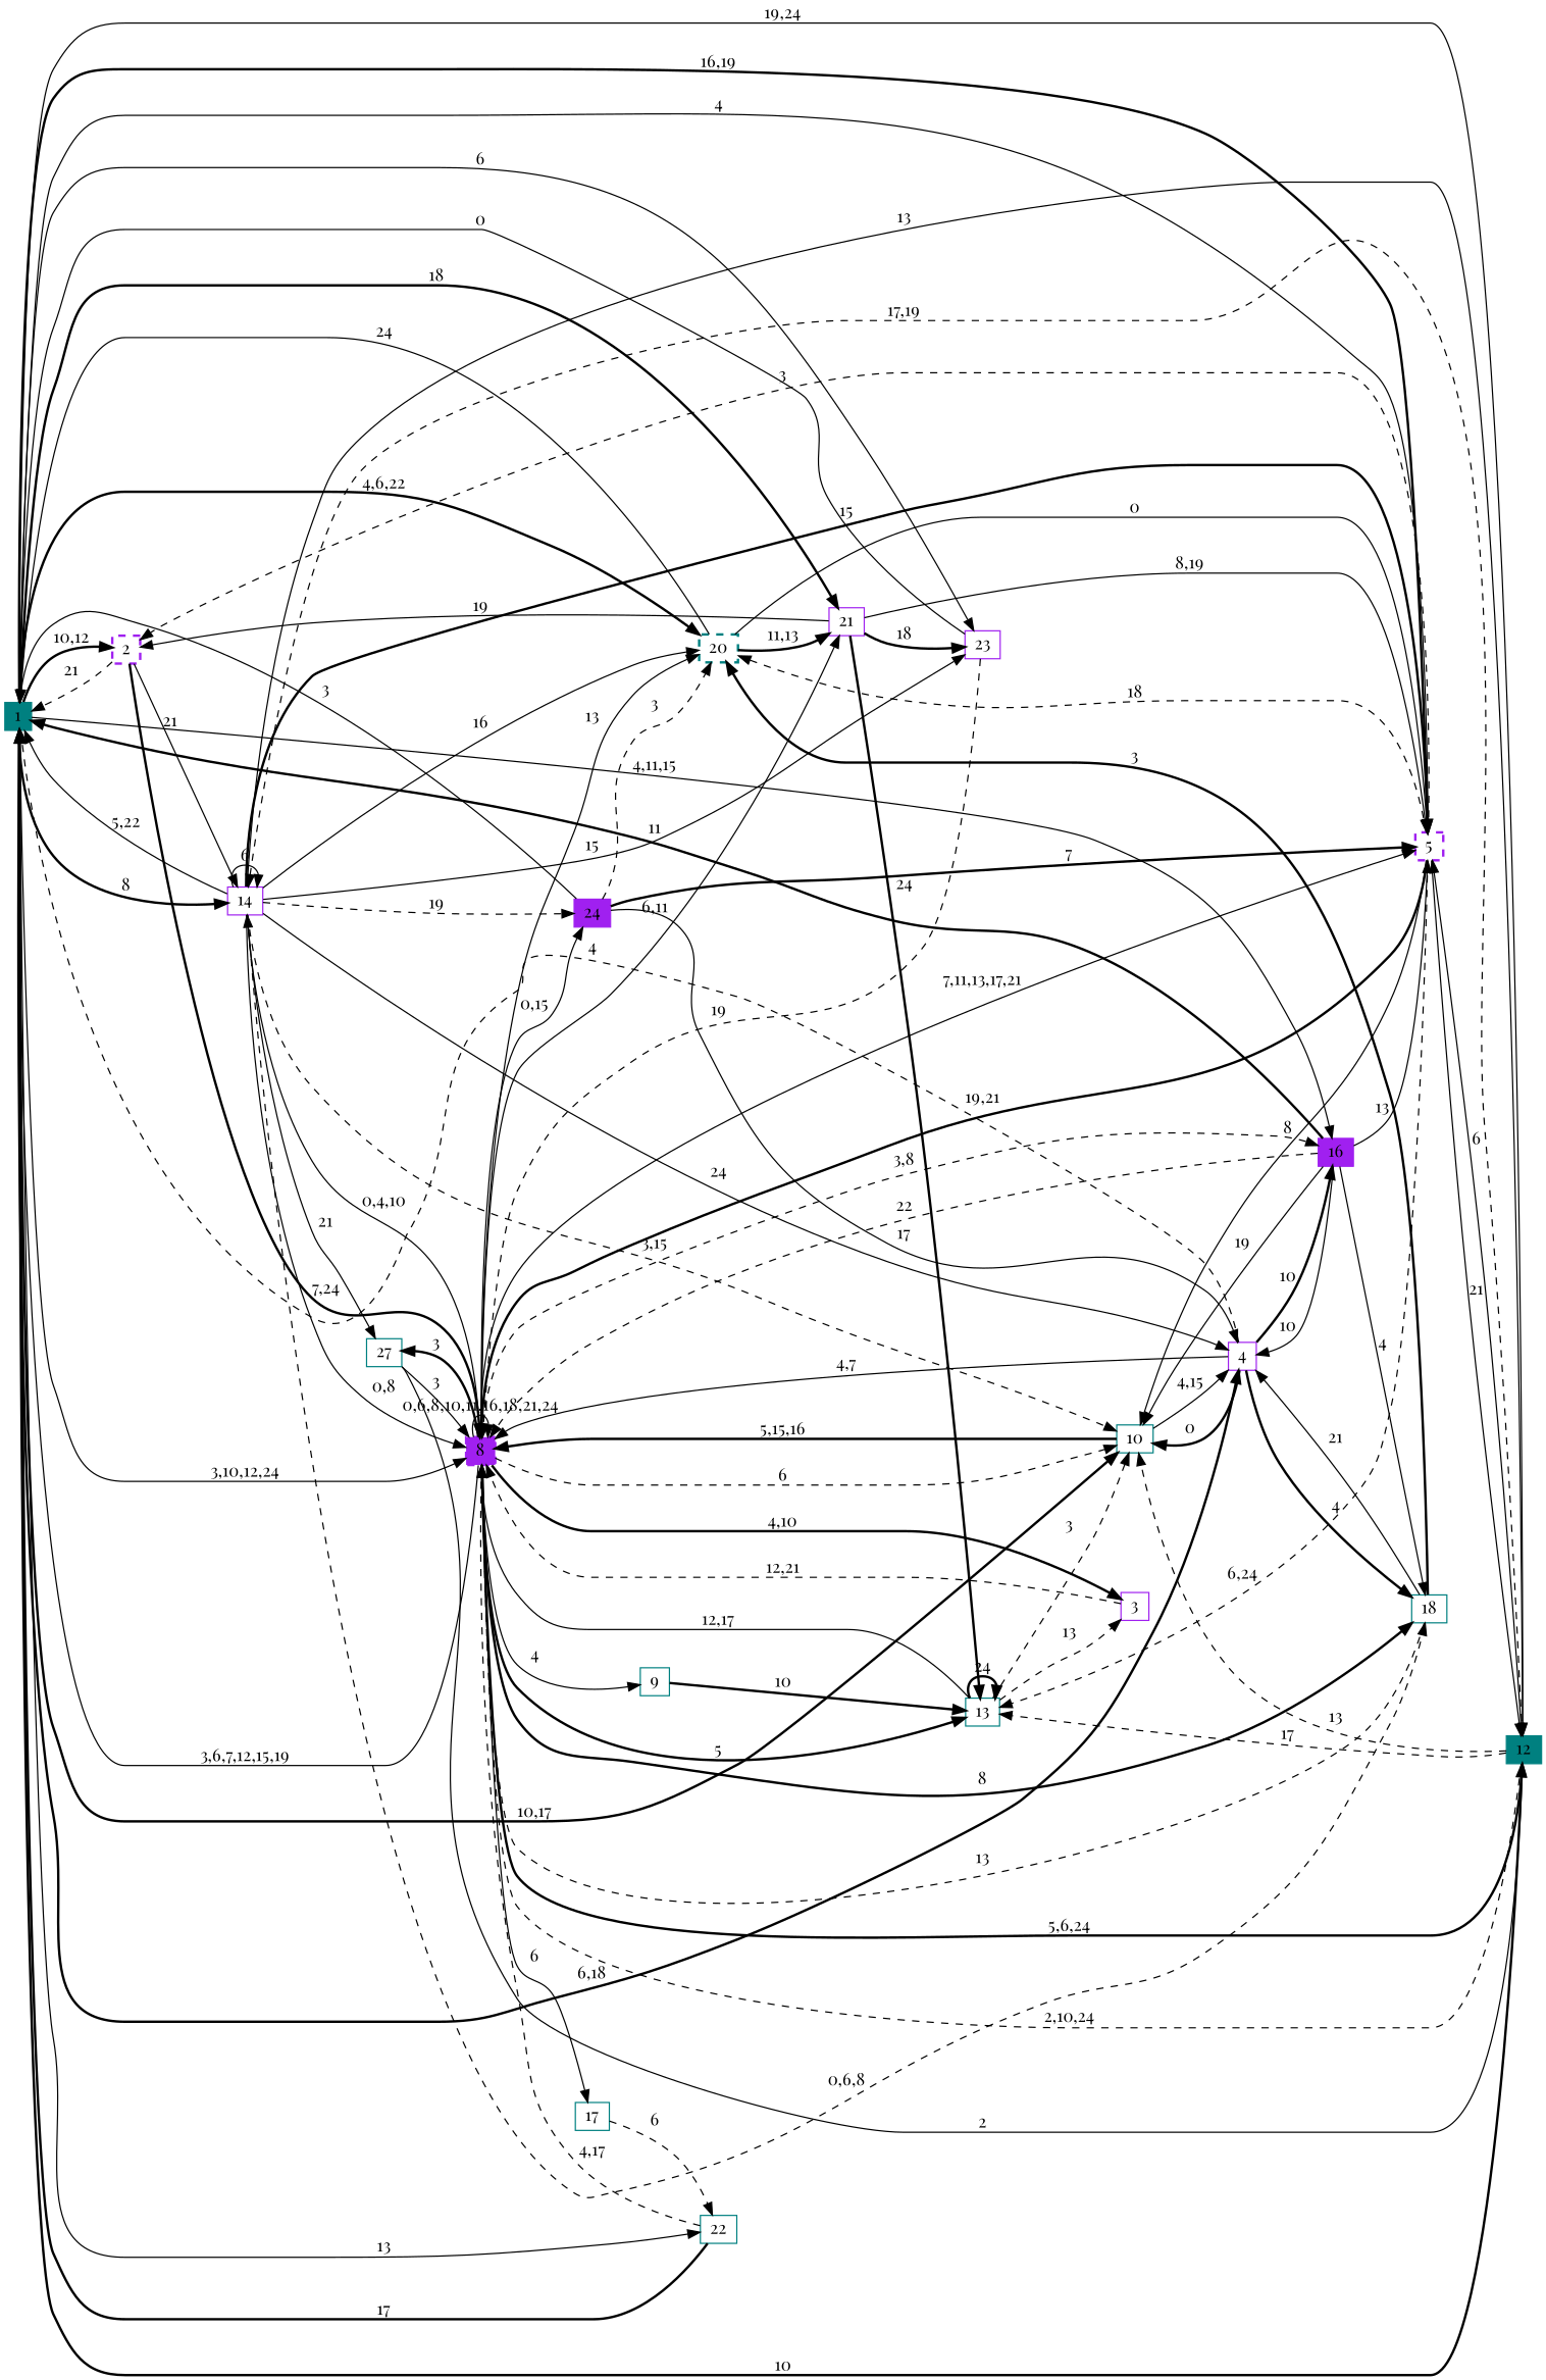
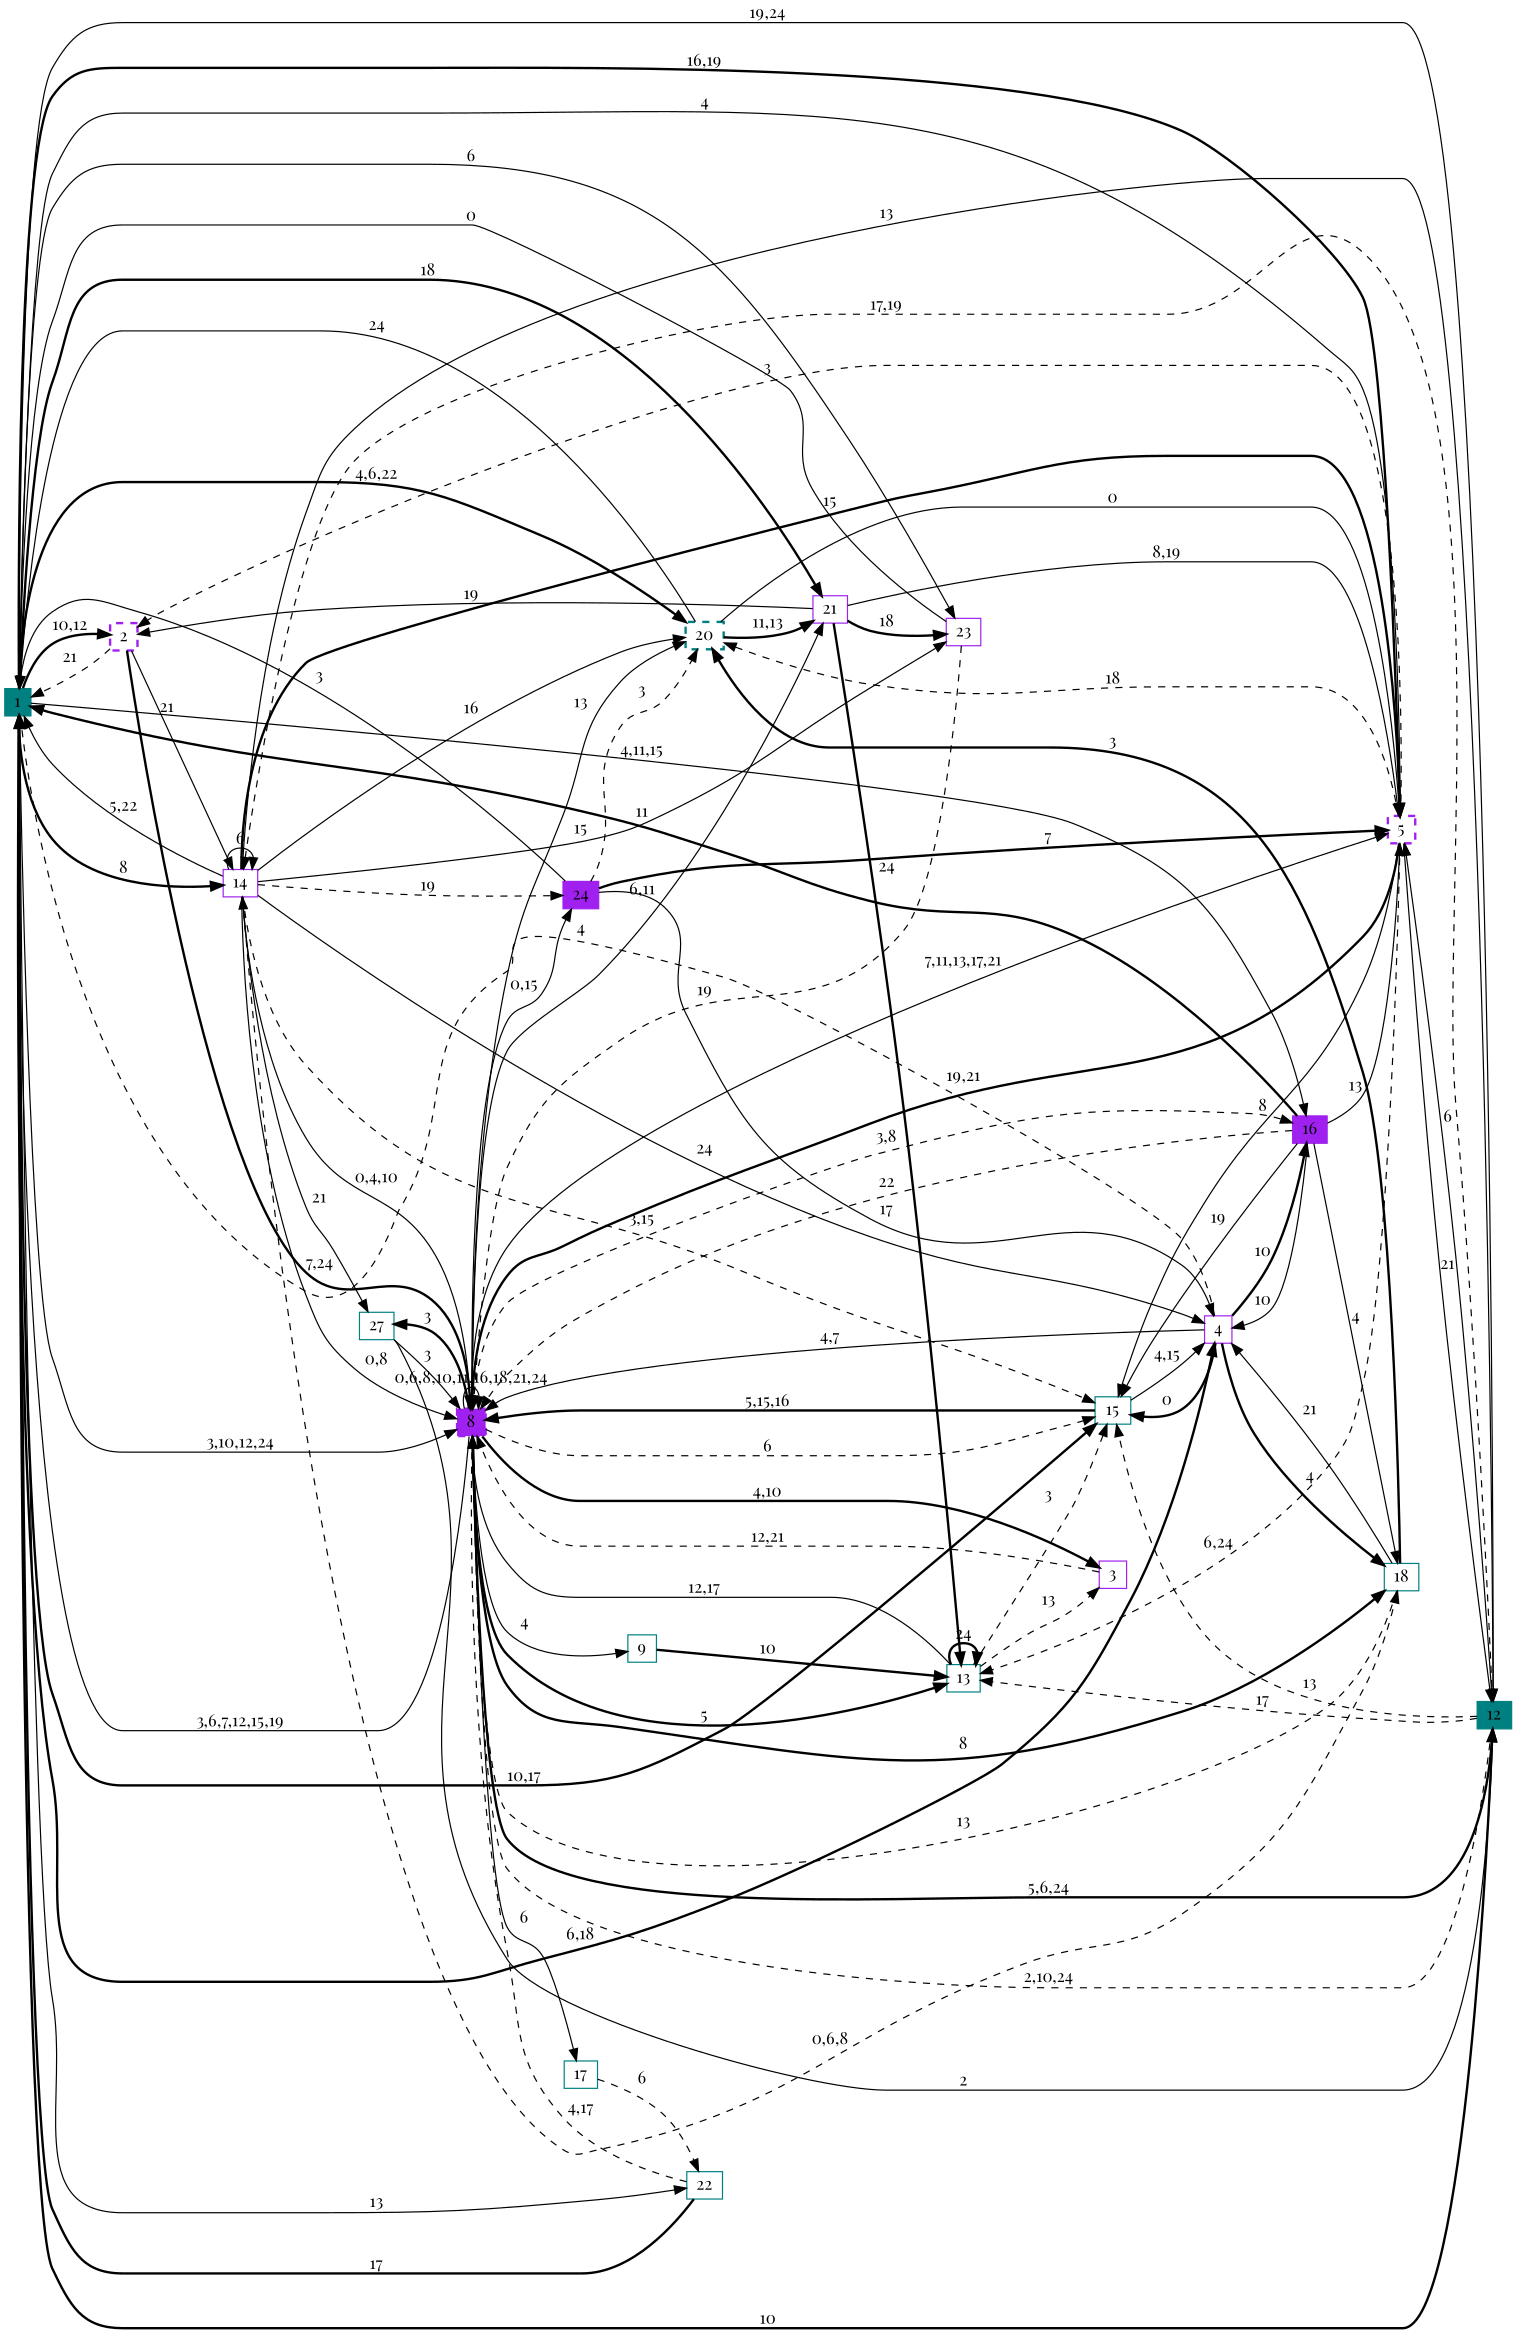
  digraph {
    fontname="Playfair Display"
    rankdir=LR
    node [color=teal fontname="Playfair Display" shape=box]
    edge [fontname="Playfair Display" style=solid]
    n1 [height=0.1 label=1 style=filled width=0.1]
    n2 [color=purple height=0.1 label=2 style="bold,dashed" width=0.1]
    n3 [color=purple height=0.1 label=4 width=0.1]
    n4 [color=purple height=0.1 label=5 style="bold,dashed" width=0.1]
    n5 [color=purple height=0.1 label=8 style="filled,bold,dashed" width=0.1]
-   n6 [height=0.1 label=10 width=0.1]
+   n6 [height=0.1 label=15 width=0.1]
    n7 [height=0.1 label=12 style=filled width=0.1]
    n8 [color=purple height=0.1 label=14 width=0.1]
    n9 [color=purple height=0.1 label=16 style=filled width=0.1]
    n10 [height=0.1 label=20 style="bold,dashed" width=0.1]
    n11 [color=purple height=0.1 label=21 width=0.1]
    n12 [height=0.1 label=22 width=0.1]
    n13 [color=purple height=0.1 label=23 width=0.1]
    n14 [height=0.1 label=18 width=0.1]
    n15 [height=0.1 label=13 width=0.1]
    n16 [color=purple height=0.1 label=3 width=0.1]
    n17 [height=0.1 label=9 width=0.1]
    n18 [height=0.1 label=17 width=0.1]
    n19 [color=purple height=0.1 label=24 style=filled width=0.1]
    n20 [height=0.1 label=27 width=0.1]
    n1 -> n2 [label="10,12" style=bold]
    n1 -> n3 [label="6,18" style=bold]
    n1 -> n4 [label="16,19" style=bold]
    n1 -> n5 [label="3,10,12,24"]
    n1 -> n6 [label="10,17" style=bold]
    n1 -> n7 [label="19,24"]
    n1 -> n8 [label=8 style=bold]
    n1 -> n9 [label="4,11,15"]
    n1 -> n10 [label="4,6,22" style=bold]
    n1 -> n11 [label=18 style=bold]
    n1 -> n12 [label=13]
    n1 -> n13 [label=6]
    n2 -> n1 [label=21 style=dashed]
    n2 -> n5 [label="7,24" style=bold]
    n2 -> n8 [label=21]
    n3 -> n1 [label=4 style=dashed]
    n3 -> n5 [label="4,7"]
    n3 -> n6 [label=0 style=bold]
    n3 -> n9 [label=10 style=bold]
    n3 -> n14 [label=4 style=bold]
    n4 -> n1 [label=4]
    n4 -> n2 [label=3 style=dashed]
    n4 -> n5 [label="19,21" style=bold]
    n4 -> n6 [label=8]
    n4 -> n7 [label=21]
    n4 -> n10 [label=18 style=dashed]
    n4 -> n15 [label="6,24" style=dashed]
    n5 -> n1 [label="3,6,7,12,15,19"]
    n5 -> n4 [label="7,11,13,17,21"]
    n5 -> n5 [label="0,6,8,10,11,16,18,21,24"]
    n5 -> n6 [label=6 style=dashed]
    n5 -> n7 [label="5,6,24" style=bold]
    n5 -> n8 [label="0,4,10"]
    n5 -> n9 [label="3,8" style=dashed]
    n5 -> n10 [label=13]
    n5 -> n11 [label="6,11"]
    n5 -> n14 [label=8 style=bold]
    n5 -> n15 [label=5 style=bold]
    n5 -> n16 [label="4,10" style=bold]
    n5 -> n17 [label=4]
    n5 -> n18 [label=6]
    n5 -> n19 [label="0,15"]
    n5 -> n20 [label=3 style=bold]
    n6 -> n3 [label="4,15"]
    n6 -> n5 [label="5,15,16" style=bold]
    n7 -> n1 [label=10 style=bold]
    n7 -> n4 [label=6]
    n7 -> n5 [label="2,10,24" style=dashed]
    n7 -> n6 [label=13 style=dashed]
    n7 -> n8 [label="17,19" style=dashed]
    n7 -> n15 [label=17 style=dashed]
    n8 -> n1 [label="5,22"]
    n8 -> n3 [label=24]
    n8 -> n4 [label=15 style=bold]
    n8 -> n5 [label="0,8"]
    n8 -> n6 [label="3,15" style=dashed]
    n8 -> n7 [label=13]
    n8 -> n8 [label=6]
    n8 -> n10 [label=16]
    n8 -> n13 [label=15]
    n8 -> n14 [label="0,6,8" style=dashed]
    n8 -> n19 [label=19 style=dashed]
    n8 -> n20 [label=21]
    n9 -> n1 [label=11 style=bold]
    n9 -> n3 [label=10]
    n9 -> n4 [label=13]
    n9 -> n5 [label=22 style=dashed]
    n9 -> n6 [label=19]
    n9 -> n14 [label=4]
    n10 -> n1 [label=24]
    n10 -> n4 [label=0]
    n10 -> n11 [label="11,13" style=bold]
    n11 -> n2 [label=19]
    n11 -> n4 [label="8,19"]
    n11 -> n13 [label=18 style=bold]
    n11 -> n15 [label=24 style=bold]
    n12 -> n1 [label=17 style=bold]
    n12 -> n5 [label="4,17" style=dashed]
    n13 -> n1 [label=0]
    n13 -> n5 [label=19 style=dashed]
    n14 -> n3 [label=21]
    n14 -> n5 [label=13 style=dashed]
    n14 -> n10 [label=3 style=bold]
    n15 -> n5 [label="12,17"]
    n15 -> n6 [label=3 style=dashed]
    n15 -> n15 [label=24 style=bold]
    n15 -> n16 [label=13 style=dashed]
    n16 -> n5 [label="12,21" style=dashed]
    n17 -> n15 [label=10 style=bold]
    n18 -> n12 [label=6 style=dashed]
    n19 -> n1 [label=3]
    n19 -> n3 [label=17]
    n19 -> n4 [label=7 style=bold]
    n19 -> n10 [label=3 style=dashed]
    n20 -> n5 [label=3]
    n20 -> n7 [label=2]
  }
